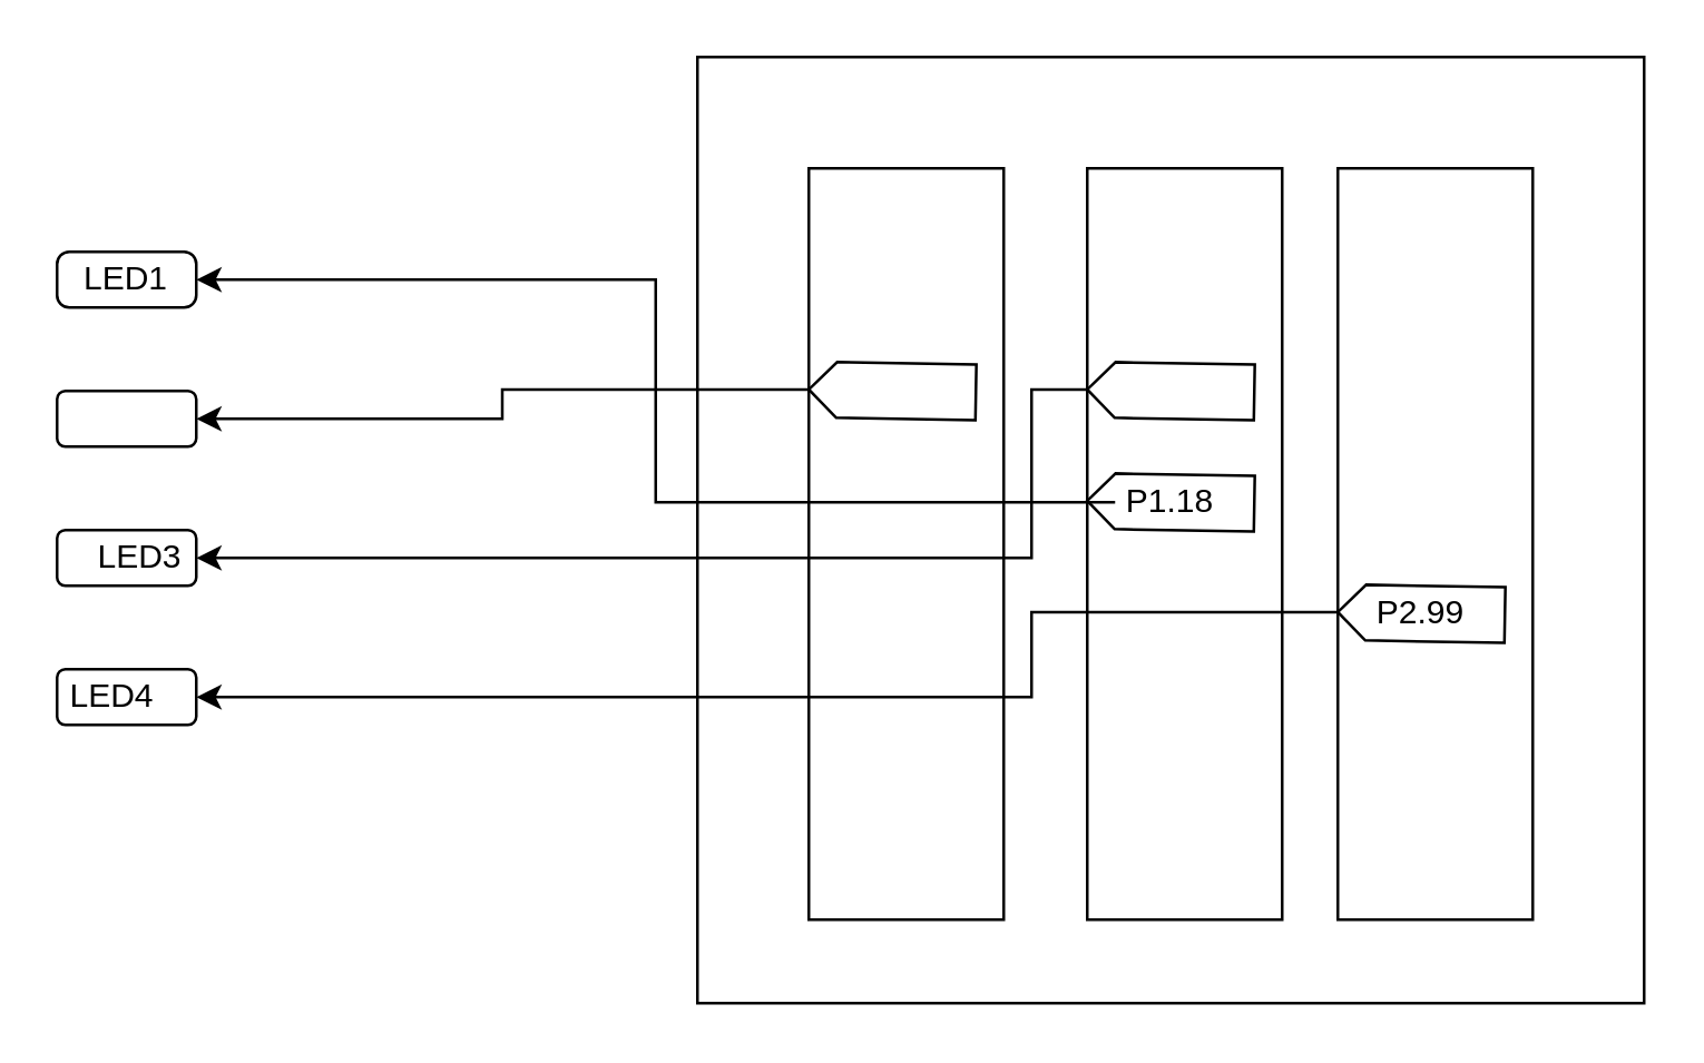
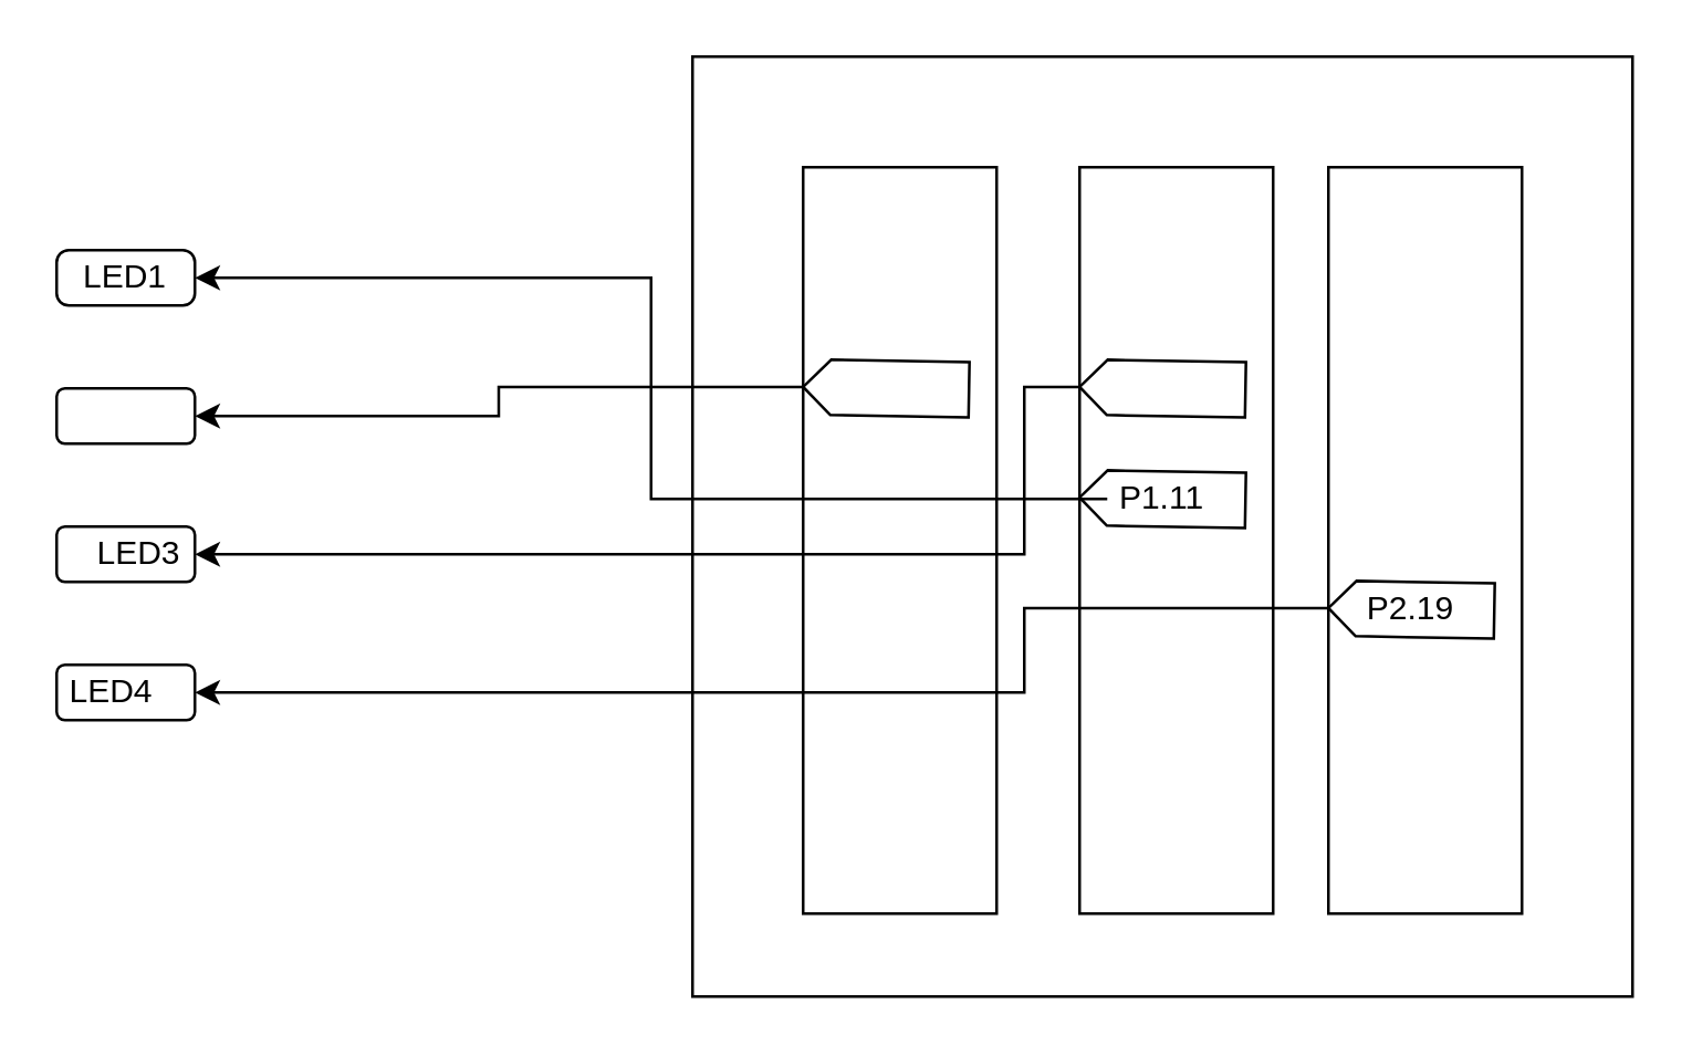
  <mxCell id="0" />
  <mxCell id="1" parent="0" />
  <mxCell id="2" value="" style="whiteSpace=wrap;html=1;aspect=fixed;" vertex="1" parent="1"><mxGeometry x="250" y="20" width="340" height="340" as="geometry" /></mxCell>
  <mxCell id="3" value="" style="rounded=0;whiteSpace=wrap;html=1;" vertex="1" parent="1"><mxGeometry x="480" y="60" width="70" height="270" as="geometry" /></mxCell>
  <mxCell id="4" value="" style="rounded=0;whiteSpace=wrap;html=1;" vertex="1" parent="1"><mxGeometry x="390" y="60" width="70" height="270" as="geometry" /></mxCell>
  <mxCell id="5" value="" style="rounded=0;whiteSpace=wrap;html=1;" vertex="1" parent="1"><mxGeometry x="290" y="60" width="70" height="270" as="geometry" /></mxCell>
  <mxCell id="6" style="edgeStyle=orthogonalEdgeStyle;rounded=0;orthogonalLoop=1;jettySize=auto;html=1;exitX=1;exitY=0.5;exitDx=0;exitDy=0;exitPerimeter=0;entryX=1;entryY=0.5;entryDx=0;entryDy=0;" edge="1" parent="1" source="7" target="16"><mxGeometry relative="1" as="geometry"><Array as="points"><mxPoint x="370" y="220" /><mxPoint x="370" y="250" /></Array></mxGeometry></mxCell>
  <mxCell id="7" value="" style="shape=mxgraph.arrows2.arrow;verticalLabelPosition=bottom;shadow=0;dashed=0;align=center;html=1;verticalAlign=top;strokeWidth=1;dy=0;dx=10;notch=0;rotation=-179;" vertex="1" parent="1"><mxGeometry x="480" y="210" width="60" height="20" as="geometry" /></mxCell>
  <mxCell id="8" value="" style="shape=mxgraph.arrows2.arrow;verticalLabelPosition=bottom;shadow=0;dashed=0;align=center;html=1;verticalAlign=top;strokeWidth=1;dy=0;dx=10;notch=0;rotation=-179;" vertex="1" parent="1"><mxGeometry x="390" y="170" width="60" height="20" as="geometry" /></mxCell>
  <mxCell id="9" style="edgeStyle=orthogonalEdgeStyle;rounded=0;orthogonalLoop=1;jettySize=auto;html=1;exitX=1;exitY=0.5;exitDx=0;exitDy=0;exitPerimeter=0;entryX=1;entryY=0.5;entryDx=0;entryDy=0;" edge="1" parent="1" source="10" target="18"><mxGeometry relative="1" as="geometry"><Array as="points"><mxPoint x="370" y="140" /><mxPoint x="370" y="200" /></Array></mxGeometry></mxCell>
  <mxCell id="10" value="" style="shape=mxgraph.arrows2.arrow;verticalLabelPosition=bottom;shadow=0;dashed=0;align=center;html=1;verticalAlign=top;strokeWidth=1;dy=0;dx=10;notch=0;rotation=-179;" vertex="1" parent="1"><mxGeometry x="390" y="130" width="60" height="20" as="geometry" /></mxCell>
  <mxCell id="11" style="edgeStyle=orthogonalEdgeStyle;rounded=0;orthogonalLoop=1;jettySize=auto;html=1;exitX=1;exitY=0.5;exitDx=0;exitDy=0;exitPerimeter=0;entryX=1;entryY=0.5;entryDx=0;entryDy=0;" edge="1" parent="1" source="12" target="14"><mxGeometry relative="1" as="geometry" /></mxCell>
  <mxCell id="12" value="" style="shape=mxgraph.arrows2.arrow;verticalLabelPosition=bottom;shadow=0;dashed=0;align=center;html=1;verticalAlign=top;strokeWidth=1;dy=0;dx=10;notch=0;rotation=-179;" vertex="1" parent="1"><mxGeometry x="290" y="130" width="60" height="20" as="geometry" /></mxCell>
  <mxCell id="13" value="" style="rounded=1;whiteSpace=wrap;html=1;arcSize=22;" vertex="1" parent="1"><mxGeometry x="20" y="90" width="50" height="20" as="geometry" /></mxCell>
  <mxCell id="14" value="" style="rounded=1;whiteSpace=wrap;html=1;" vertex="1" parent="1"><mxGeometry x="20" y="140" width="50" height="20" as="geometry" /></mxCell>
  <mxCell id="15" value="" style="rounded=1;whiteSpace=wrap;html=1;" vertex="1" parent="1"><mxGeometry x="20" y="190" width="50" height="20" as="geometry" /></mxCell>
  <mxCell id="16" value="" style="rounded=1;whiteSpace=wrap;html=1;" vertex="1" parent="1"><mxGeometry x="20" y="240" width="50" height="20" as="geometry" /></mxCell>
  <mxCell id="17" value="LED1" style="text;html=1;strokeColor=none;fillColor=none;align=center;verticalAlign=middle;whiteSpace=wrap;rounded=0;" vertex="1" parent="1"><mxGeometry x="25" y="90" width="40" height="20" as="geometry" /></mxCell>
  <mxCell id="18" value="LED3" style="text;html=1;strokeColor=none;fillColor=none;align=center;verticalAlign=middle;whiteSpace=wrap;rounded=0;" vertex="1" parent="1"><mxGeometry x="30" y="190" width="40" height="20" as="geometry" /></mxCell>
  <mxCell id="19" value="LED4" style="text;html=1;strokeColor=none;fillColor=none;align=center;verticalAlign=middle;whiteSpace=wrap;rounded=0;" vertex="1" parent="1"><mxGeometry x="20" y="240" width="40" height="20" as="geometry" /></mxCell>
- <mxCell id="20" value="P2.99" style="text;html=1;strokeColor=none;fillColor=none;align=center;verticalAlign=middle;whiteSpace=wrap;rounded=0;" vertex="1" parent="1"><mxGeometry x="490" y="210" width="40" height="20" as="geometry" /></mxCell>
+ <mxCell id="20" value="P2.19" style="text;html=1;strokeColor=none;fillColor=none;align=center;verticalAlign=middle;whiteSpace=wrap;rounded=0;" vertex="1" parent="1"><mxGeometry x="490" y="210" width="40" height="20" as="geometry" /></mxCell>
  <mxCell id="21" style="edgeStyle=orthogonalEdgeStyle;rounded=0;orthogonalLoop=1;jettySize=auto;html=1;entryX=1;entryY=0.5;entryDx=0;entryDy=0;" edge="1" parent="1" source="22" target="13"><mxGeometry relative="1" as="geometry"><mxPoint x="120" y="90" as="targetPoint" /></mxGeometry></mxCell>
- <mxCell id="22" value="P1.18" style="text;html=1;strokeColor=none;fillColor=none;align=center;verticalAlign=middle;whiteSpace=wrap;rounded=0;" vertex="1" parent="1"><mxGeometry x="400" y="170" width="40" height="20" as="geometry" /></mxCell>
+ <mxCell id="22" value="P1.11" style="text;html=1;strokeColor=none;fillColor=none;align=center;verticalAlign=middle;whiteSpace=wrap;rounded=0;" vertex="1" parent="1"><mxGeometry x="400" y="170" width="40" height="20" as="geometry" /></mxCell>
